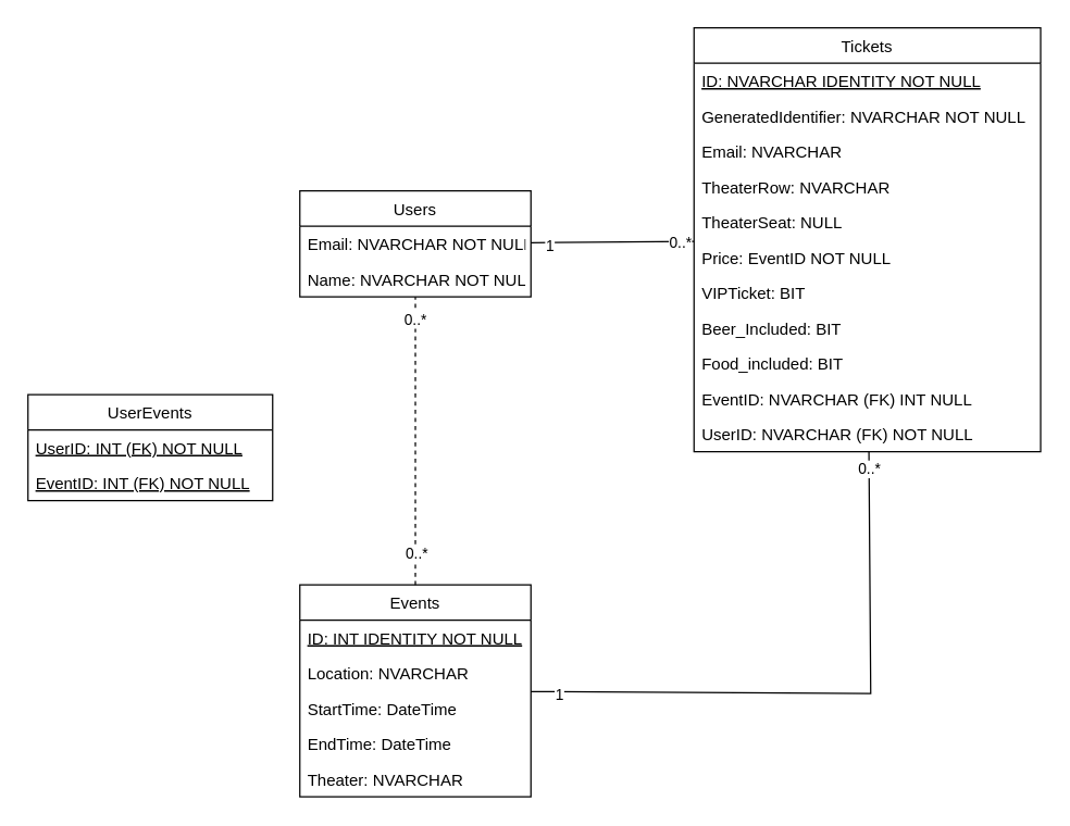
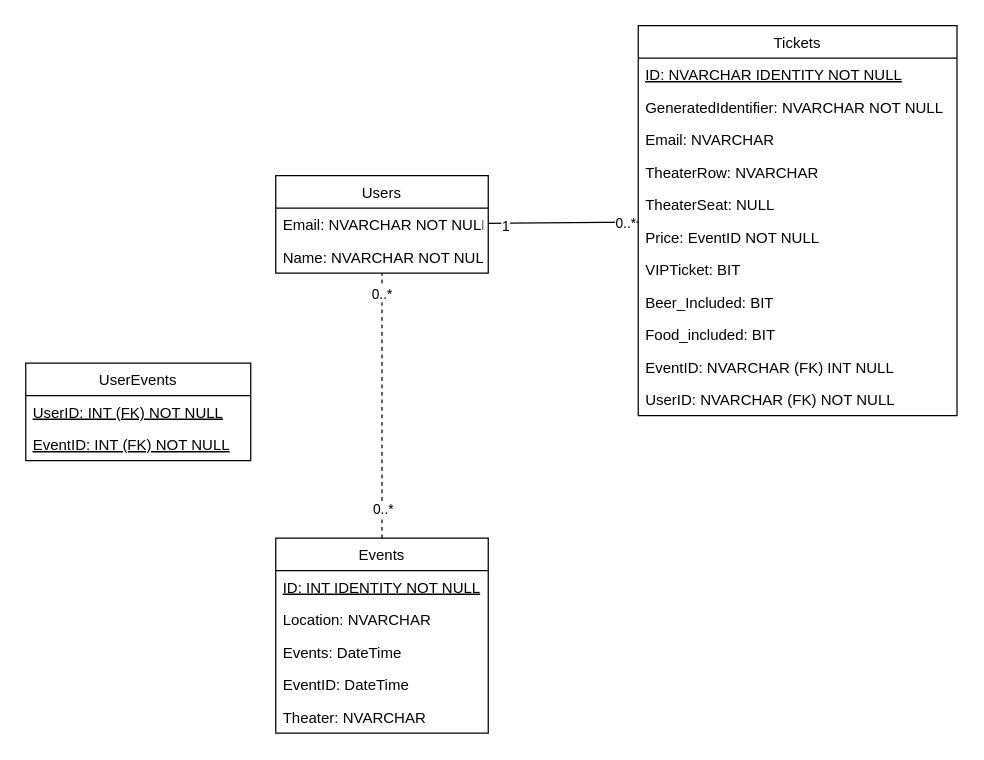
  <mxCell id="0" />
  <mxCell id="1" parent="0" />
  <mxCell id="2" value="Users" style="swimlane;fontStyle=0;childLayout=stackLayout;horizontal=1;startSize=26;fillColor=none;horizontalStack=0;resizeParent=1;resizeParentMax=0;resizeLast=0;collapsible=1;marginBottom=0;" vertex="1" parent="1"><mxGeometry x="220" y="140" width="170" height="78" as="geometry" /></mxCell>
  <mxCell id="3" value="Email: NVARCHAR NOT NULL" style="text;strokeColor=none;fillColor=none;align=left;verticalAlign=top;spacingLeft=4;spacingRight=4;overflow=hidden;rotatable=0;points=[[0,0.5],[1,0.5]];portConstraint=eastwest;" vertex="1" parent="2"><mxGeometry y="26" width="170" height="26" as="geometry" /></mxCell>
  <mxCell id="4" value="Name: NVARCHAR NOT NULL" style="text;strokeColor=none;fillColor=none;align=left;verticalAlign=top;spacingLeft=4;spacingRight=4;overflow=hidden;rotatable=0;points=[[0,0.5],[1,0.5]];portConstraint=eastwest;" vertex="1" parent="2"><mxGeometry y="52" width="170" height="26" as="geometry" /></mxCell>
  <mxCell id="5" value="Tickets" style="swimlane;fontStyle=0;childLayout=stackLayout;horizontal=1;startSize=26;fillColor=none;horizontalStack=0;resizeParent=1;resizeParentMax=0;resizeLast=0;collapsible=1;marginBottom=0;" vertex="1" parent="1"><mxGeometry x="510" y="20" width="255" height="312" as="geometry" /></mxCell>
  <mxCell id="6" value="ID: NVARCHAR IDENTITY NOT NULL" style="text;strokeColor=none;fillColor=none;align=left;verticalAlign=top;spacingLeft=4;spacingRight=4;overflow=hidden;rotatable=0;points=[[0,0.5],[1,0.5]];portConstraint=eastwest;fontStyle=4" vertex="1" parent="5"><mxGeometry y="26" width="255" height="26" as="geometry" /></mxCell>
  <mxCell id="7" value="GeneratedIdentifier: NVARCHAR NOT NULL" style="text;strokeColor=none;fillColor=none;align=left;verticalAlign=top;spacingLeft=4;spacingRight=4;overflow=hidden;rotatable=0;points=[[0,0.5],[1,0.5]];portConstraint=eastwest;" vertex="1" parent="5"><mxGeometry y="52" width="255" height="26" as="geometry" /></mxCell>
  <mxCell id="8" value="Email: NVARCHAR" style="text;strokeColor=none;fillColor=none;align=left;verticalAlign=top;spacingLeft=4;spacingRight=4;overflow=hidden;rotatable=0;points=[[0,0.5],[1,0.5]];portConstraint=eastwest;" vertex="1" parent="5"><mxGeometry y="78" width="255" height="26" as="geometry" /></mxCell>
  <mxCell id="9" value="TheaterRow: NVARCHAR" style="text;strokeColor=none;fillColor=none;align=left;verticalAlign=top;spacingLeft=4;spacingRight=4;overflow=hidden;rotatable=0;points=[[0,0.5],[1,0.5]];portConstraint=eastwest;" vertex="1" parent="5"><mxGeometry y="104" width="255" height="26" as="geometry" /></mxCell>
  <mxCell id="10" value="TheaterSeat: NULL" style="text;strokeColor=none;fillColor=none;align=left;verticalAlign=top;spacingLeft=4;spacingRight=4;overflow=hidden;rotatable=0;points=[[0,0.5],[1,0.5]];portConstraint=eastwest;" vertex="1" parent="5"><mxGeometry y="130" width="255" height="26" as="geometry" /></mxCell>
  <mxCell id="11" value="Price: EventID NOT NULL" style="text;strokeColor=none;fillColor=none;align=left;verticalAlign=top;spacingLeft=4;spacingRight=4;overflow=hidden;rotatable=0;points=[[0,0.5],[1,0.5]];portConstraint=eastwest;" vertex="1" parent="5"><mxGeometry y="156" width="255" height="26" as="geometry" /></mxCell>
  <mxCell id="12" value="VIPTicket: BIT" style="text;strokeColor=none;fillColor=none;align=left;verticalAlign=top;spacingLeft=4;spacingRight=4;overflow=hidden;rotatable=0;points=[[0,0.5],[1,0.5]];portConstraint=eastwest;" vertex="1" parent="5"><mxGeometry y="182" width="255" height="26" as="geometry" /></mxCell>
  <mxCell id="13" value="Beer_Included: BIT" style="text;strokeColor=none;fillColor=none;align=left;verticalAlign=top;spacingLeft=4;spacingRight=4;overflow=hidden;rotatable=0;points=[[0,0.5],[1,0.5]];portConstraint=eastwest;" vertex="1" parent="5"><mxGeometry y="208" width="255" height="26" as="geometry" /></mxCell>
  <mxCell id="14" value="Food_included: BIT" style="text;strokeColor=none;fillColor=none;align=left;verticalAlign=top;spacingLeft=4;spacingRight=4;overflow=hidden;rotatable=0;points=[[0,0.5],[1,0.5]];portConstraint=eastwest;" vertex="1" parent="5"><mxGeometry y="234" width="255" height="26" as="geometry" /></mxCell>
  <mxCell id="15" value="EventID: NVARCHAR (FK) INT NULL" style="text;strokeColor=none;fillColor=none;align=left;verticalAlign=top;spacingLeft=4;spacingRight=4;overflow=hidden;rotatable=0;points=[[0,0.5],[1,0.5]];portConstraint=eastwest;" vertex="1" parent="5"><mxGeometry y="260" width="255" height="26" as="geometry" /></mxCell>
  <mxCell id="16" value="UserID: NVARCHAR (FK) NOT NULL" style="text;strokeColor=none;fillColor=none;align=left;verticalAlign=top;spacingLeft=4;spacingRight=4;overflow=hidden;rotatable=0;points=[[0,0.5],[1,0.5]];portConstraint=eastwest;" vertex="1" parent="5"><mxGeometry y="286" width="255" height="26" as="geometry" /></mxCell>
  <mxCell id="17" value="Events" style="swimlane;fontStyle=0;childLayout=stackLayout;horizontal=1;startSize=26;fillColor=none;horizontalStack=0;resizeParent=1;resizeParentMax=0;resizeLast=0;collapsible=1;marginBottom=0;" vertex="1" parent="1"><mxGeometry x="220" y="430" width="170" height="156" as="geometry" /></mxCell>
  <mxCell id="18" value="ID: INT IDENTITY NOT NULL" style="text;strokeColor=none;fillColor=none;align=left;verticalAlign=top;spacingLeft=4;spacingRight=4;overflow=hidden;rotatable=0;points=[[0,0.5],[1,0.5]];portConstraint=eastwest;fontStyle=4" vertex="1" parent="17"><mxGeometry y="26" width="170" height="26" as="geometry" /></mxCell>
  <mxCell id="19" value="Location: NVARCHAR" style="text;strokeColor=none;fillColor=none;align=left;verticalAlign=top;spacingLeft=4;spacingRight=4;overflow=hidden;rotatable=0;points=[[0,0.5],[1,0.5]];portConstraint=eastwest;" vertex="1" parent="17"><mxGeometry y="52" width="170" height="26" as="geometry" /></mxCell>
- <mxCell id="20" value="StartTime: DateTime" style="text;strokeColor=none;fillColor=none;align=left;verticalAlign=top;spacingLeft=4;spacingRight=4;overflow=hidden;rotatable=0;points=[[0,0.5],[1,0.5]];portConstraint=eastwest;" vertex="1" parent="17"><mxGeometry y="78" width="170" height="26" as="geometry" /></mxCell>
- <mxCell id="21" value="EndTime: DateTime" style="text;strokeColor=none;fillColor=none;align=left;verticalAlign=top;spacingLeft=4;spacingRight=4;overflow=hidden;rotatable=0;points=[[0,0.5],[1,0.5]];portConstraint=eastwest;" vertex="1" parent="17"><mxGeometry y="104" width="170" height="26" as="geometry" /></mxCell>
+ <mxCell id="20" value="Events: DateTime" style="text;strokeColor=none;fillColor=none;align=left;verticalAlign=top;spacingLeft=4;spacingRight=4;overflow=hidden;rotatable=0;points=[[0,0.5],[1,0.5]];portConstraint=eastwest;" vertex="1" parent="17"><mxGeometry y="78" width="170" height="26" as="geometry" /></mxCell>
+ <mxCell id="21" value="EventID: DateTime" style="text;strokeColor=none;fillColor=none;align=left;verticalAlign=top;spacingLeft=4;spacingRight=4;overflow=hidden;rotatable=0;points=[[0,0.5],[1,0.5]];portConstraint=eastwest;" vertex="1" parent="17"><mxGeometry y="104" width="170" height="26" as="geometry" /></mxCell>
  <mxCell id="22" value="Theater: NVARCHAR" style="text;strokeColor=none;fillColor=none;align=left;verticalAlign=top;spacingLeft=4;spacingRight=4;overflow=hidden;rotatable=0;points=[[0,0.5],[1,0.5]];portConstraint=eastwest;" vertex="1" parent="17"><mxGeometry y="130" width="170" height="26" as="geometry" /></mxCell>
  <mxCell id="23" value="UserEvents" style="swimlane;fontStyle=0;childLayout=stackLayout;horizontal=1;startSize=26;fillColor=none;horizontalStack=0;resizeParent=1;resizeParentMax=0;resizeLast=0;collapsible=1;marginBottom=0;" vertex="1" parent="1"><mxGeometry x="20" y="290" width="180" height="78" as="geometry" /></mxCell>
  <mxCell id="24" value="UserID: INT (FK) NOT NULL" style="text;strokeColor=none;fillColor=none;align=left;verticalAlign=top;spacingLeft=4;spacingRight=4;overflow=hidden;rotatable=0;points=[[0,0.5],[1,0.5]];portConstraint=eastwest;fontStyle=4" vertex="1" parent="23"><mxGeometry y="26" width="180" height="26" as="geometry" /></mxCell>
  <mxCell id="25" value="EventID: INT (FK) NOT NULL" style="text;strokeColor=none;fillColor=none;align=left;verticalAlign=top;spacingLeft=4;spacingRight=4;overflow=hidden;rotatable=0;points=[[0,0.5],[1,0.5]];portConstraint=eastwest;fontStyle=4" vertex="1" parent="23"><mxGeometry y="52" width="180" height="26" as="geometry" /></mxCell>
- <mxCell id="26" value="" style="endArrow=none;html=1;rounded=0;" edge="1" parent="1" source="17" target="5"><mxGeometry width="50" height="50" relative="1" as="geometry"><mxPoint x="647" y="379" as="sourcePoint" /><mxPoint x="672.903" y="460" as="targetPoint" /><Array as="points"><mxPoint x="640" y="510" /></Array></mxGeometry></mxCell>
- <mxCell id="27" value="1" style="edgeLabel;html=1;align=center;verticalAlign=middle;resizable=0;points=[];" vertex="1" connectable="0" parent="26"><mxGeometry x="-0.903" y="-2" relative="1" as="geometry"><mxPoint as="offset" /></mxGeometry></mxCell>
- <mxCell id="28" value="0..*" style="edgeLabel;html=1;align=center;verticalAlign=middle;resizable=0;points=[];" vertex="1" connectable="0" parent="26"><mxGeometry x="0.943" relative="1" as="geometry"><mxPoint as="offset" /></mxGeometry></mxCell>
  <mxCell id="29" value="" style="endArrow=none;html=1;rounded=0;dashed=1;" edge="1" parent="1" source="17" target="2"><mxGeometry width="50" height="50" relative="1" as="geometry"><mxPoint x="310" y="359" as="sourcePoint" /><mxPoint x="360" y="309" as="targetPoint" /></mxGeometry></mxCell>
  <mxCell id="30" value="0..*" style="edgeLabel;html=1;align=center;verticalAlign=middle;resizable=0;points=[];" vertex="1" connectable="0" parent="29"><mxGeometry x="0.85" y="1" relative="1" as="geometry"><mxPoint as="offset" /></mxGeometry></mxCell>
  <mxCell id="31" value="0..*" style="edgeLabel;html=1;align=center;verticalAlign=middle;resizable=0;points=[];" vertex="1" connectable="0" parent="29"><mxGeometry x="-0.774" relative="1" as="geometry"><mxPoint as="offset" /></mxGeometry></mxCell>
  <mxCell id="32" value="" style="endArrow=none;html=1;rounded=0;" edge="1" parent="1" source="2" target="5"><mxGeometry width="50" height="50" relative="1" as="geometry"><mxPoint x="440" y="240" as="sourcePoint" /><mxPoint x="460" y="70" as="targetPoint" /></mxGeometry></mxCell>
  <mxCell id="33" value="1" style="edgeLabel;html=1;align=center;verticalAlign=middle;resizable=0;points=[];" vertex="1" connectable="0" parent="32"><mxGeometry x="-0.787" y="-2" relative="1" as="geometry"><mxPoint as="offset" /></mxGeometry></mxCell>
  <mxCell id="34" value="0..*" style="edgeLabel;html=1;align=center;verticalAlign=middle;resizable=0;points=[];" vertex="1" connectable="0" parent="32"><mxGeometry x="0.827" relative="1" as="geometry"><mxPoint as="offset" /></mxGeometry></mxCell>
